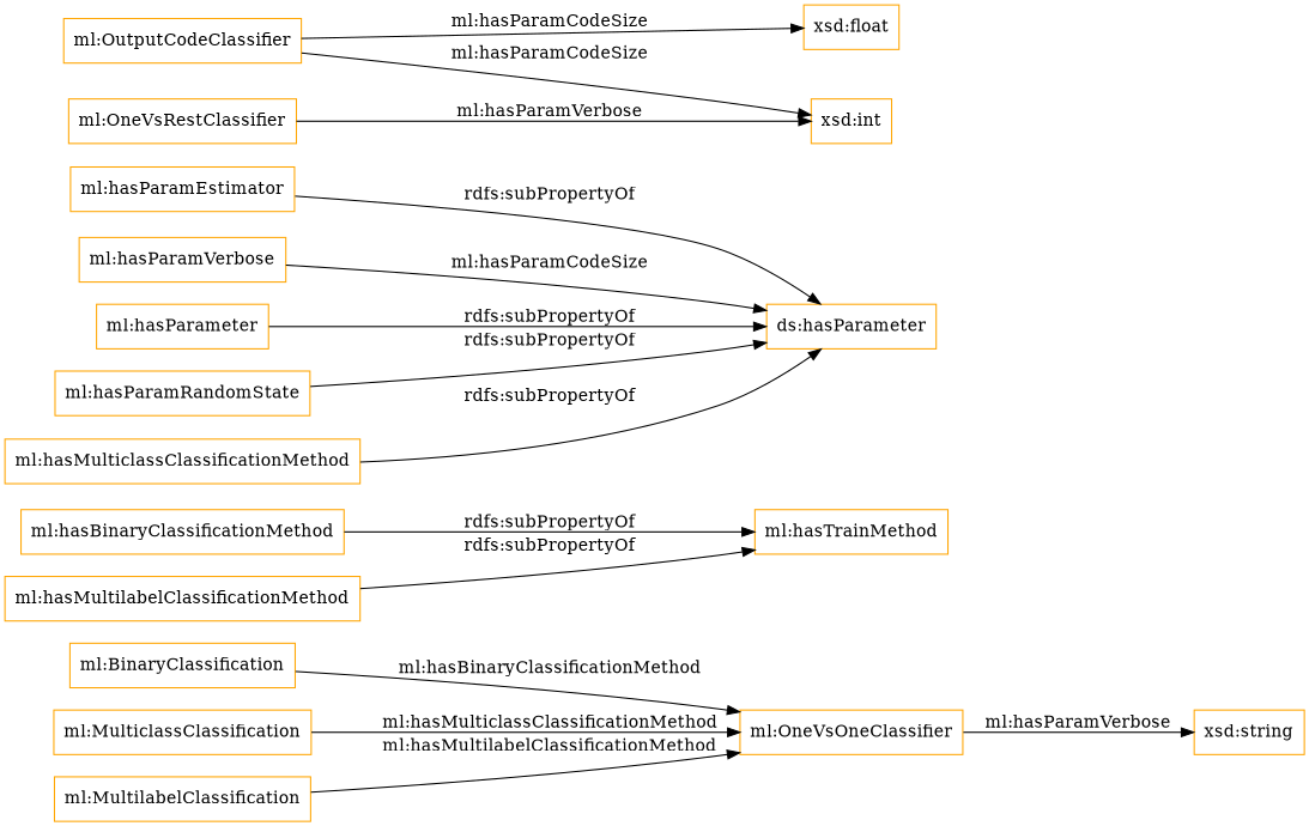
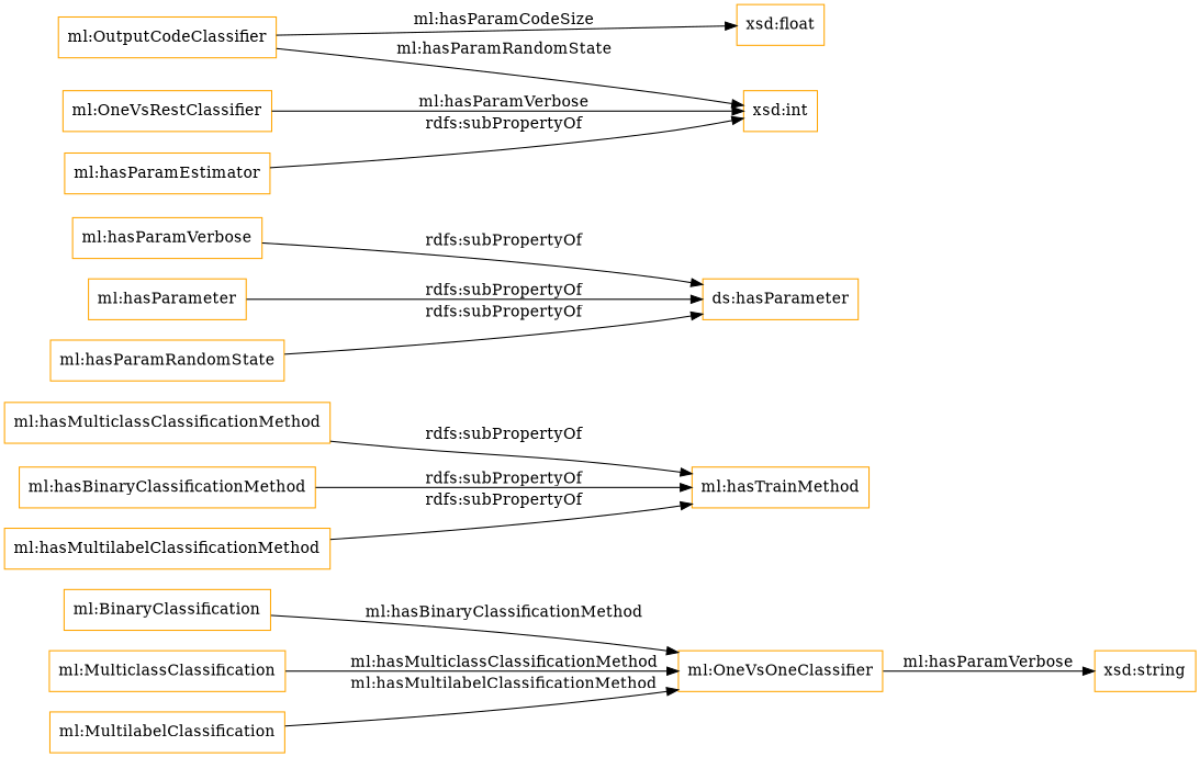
  digraph {
    rankdir=LR
    node [color=orange shape=rectangle]
    "ml:BinaryClassification"
    "ml:OneVsOneClassifier"
    "xsd:string"
    "ml:OutputCodeClassifier"
    "xsd:float"
    "xsd:int"
    "ml:MulticlassClassification"
    "ml:MultilabelClassification"
    "ml:OneVsRestClassifier"
    "ml:hasBinaryClassificationMethod"
    "ml:hasTrainMethod"
    "ml:hasParamVerbose"
    "ds:hasParameter"
    n14 [label="ml:hasParameter"]
    "ml:hasParamRandomState"
    "ml:hasMulticlassClassificationMethod"
    "ml:hasMultilabelClassificationMethod"
    "ml:hasParamEstimator"
    "ml:BinaryClassification" -> "ml:OneVsOneClassifier" [label="ml:hasBinaryClassificationMethod"]
    "ml:OneVsOneClassifier" -> "xsd:string" [label="ml:hasParamVerbose"]
    "ml:OutputCodeClassifier" -> "xsd:float" [label="ml:hasParamCodeSize"]
-   "ml:OutputCodeClassifier" -> "xsd:int" [label="ml:hasParamCodeSize"]
+   "ml:OutputCodeClassifier" -> "xsd:int" [label="ml:hasParamRandomState"]
    "ml:MulticlassClassification" -> "ml:OneVsOneClassifier" [label="ml:hasMulticlassClassificationMethod"]
    "ml:MultilabelClassification" -> "ml:OneVsOneClassifier" [label="ml:hasMultilabelClassificationMethod"]
    "ml:OneVsRestClassifier" -> "xsd:int" [label="ml:hasParamVerbose"]
    "ml:hasBinaryClassificationMethod" -> "ml:hasTrainMethod" [label="rdfs:subPropertyOf"]
-   "ml:hasParamVerbose" -> "ds:hasParameter" [label="ml:hasParamCodeSize"]
+   "ml:hasParamVerbose" -> "ds:hasParameter" [label="rdfs:subPropertyOf"]
    n14 -> "ds:hasParameter" [label="rdfs:subPropertyOf"]
    "ml:hasParamRandomState" -> "ds:hasParameter" [label="rdfs:subPropertyOf"]
-   "ml:hasMulticlassClassificationMethod" -> "ds:hasParameter" [label="rdfs:subPropertyOf"]
+   "ml:hasMulticlassClassificationMethod" -> "ml:hasTrainMethod" [label="rdfs:subPropertyOf"]
    "ml:hasMultilabelClassificationMethod" -> "ml:hasTrainMethod" [label="rdfs:subPropertyOf"]
-   "ml:hasParamEstimator" -> "ds:hasParameter" [label="rdfs:subPropertyOf"]
+   "ml:hasParamEstimator" -> "xsd:int" [label="rdfs:subPropertyOf"]
  }
